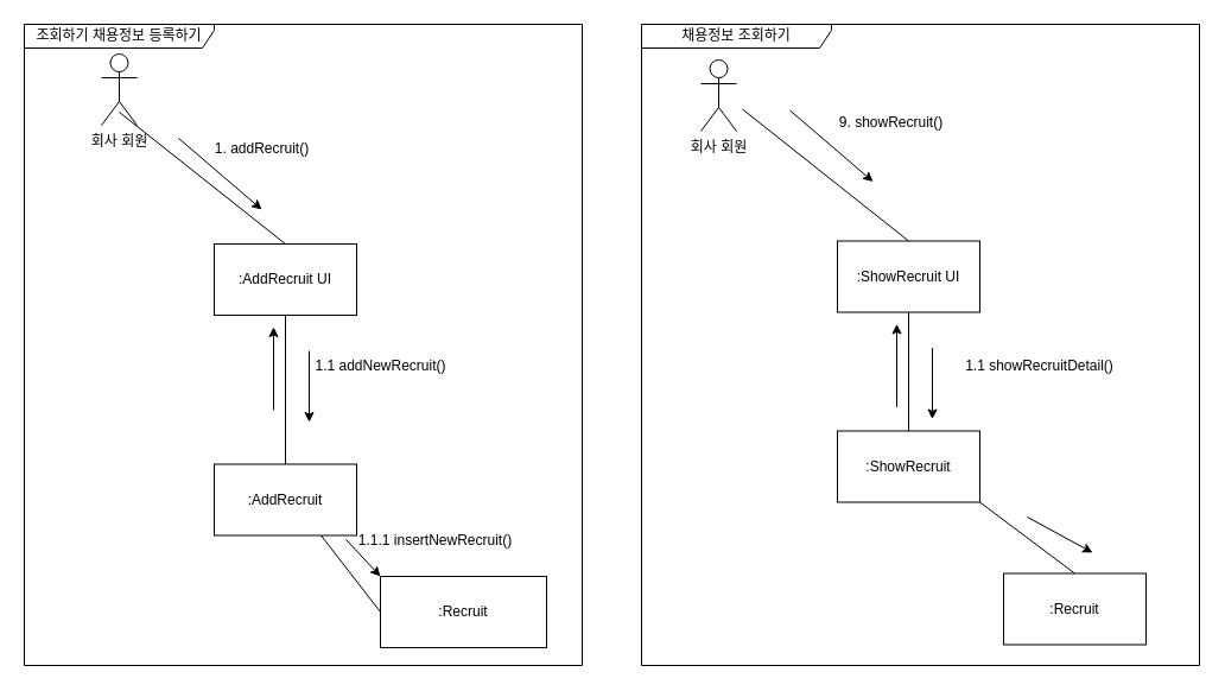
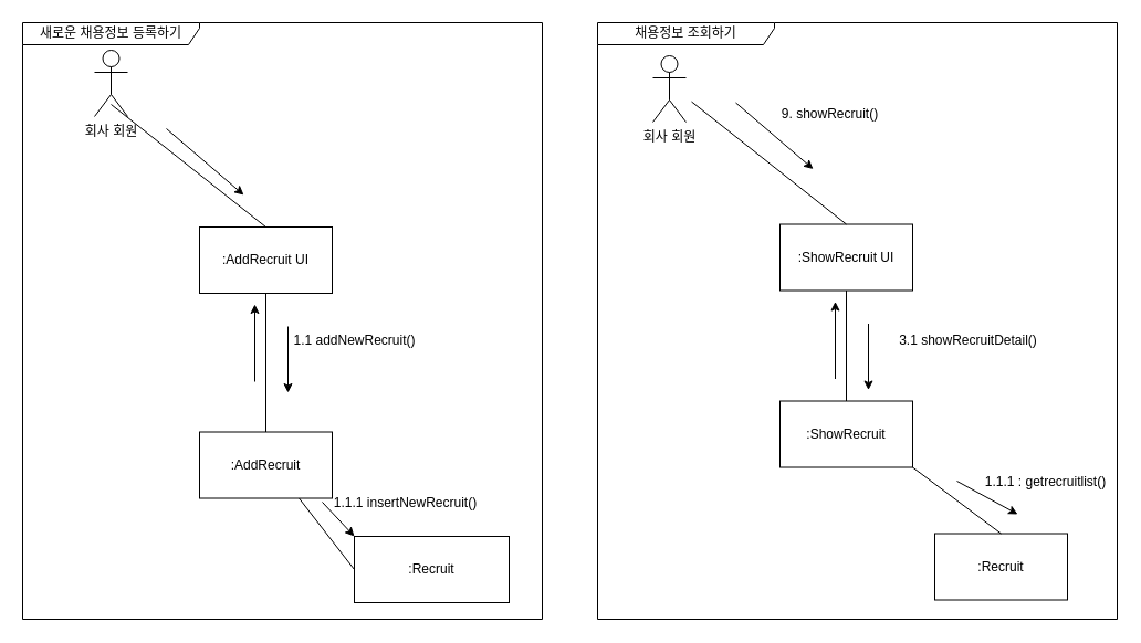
  <mxCell id="0" />
  <mxCell id="1" parent="0" />
  <mxCell id="2" value="회사 회원" style="shape=umlActor;verticalLabelPosition=bottom;verticalAlign=top;html=1;" parent="1" vertex="1"><mxGeometry x="85" y="45" width="30" height="60" as="geometry" /></mxCell>
  <mxCell id="3" value=":AddRecruit UI" style="rounded=0;whiteSpace=wrap;html=1;" parent="1" vertex="1"><mxGeometry x="180" y="205" width="120" height="60" as="geometry" /></mxCell>
  <mxCell id="4" value=":AddRecruit" style="whiteSpace=wrap;html=1;" parent="1" vertex="1"><mxGeometry x="180" y="390.5" width="120" height="60" as="geometry" /></mxCell>
  <mxCell id="5" value="" style="endArrow=none;html=1;rounded=0;entryX=0.5;entryY=0;entryDx=0;entryDy=0;exitX=0.5;exitY=0.817;exitDx=0;exitDy=0;exitPerimeter=0;" parent="1" source="2" target="3" edge="1"><mxGeometry width="50" height="50" relative="1" as="geometry"><mxPoint x="220" y="185" as="sourcePoint" /><mxPoint x="270" y="135" as="targetPoint" /></mxGeometry></mxCell>
  <mxCell id="6" value="" style="endArrow=none;html=1;rounded=0;entryX=0.5;entryY=0;entryDx=0;entryDy=0;exitX=0.5;exitY=1;exitDx=0;exitDy=0;" parent="1" source="3" target="4" edge="1"><mxGeometry width="50" height="50" relative="1" as="geometry"><mxPoint x="315" y="365" as="sourcePoint" /><mxPoint x="100" y="375" as="targetPoint" /></mxGeometry></mxCell>
  <mxCell id="7" value="" style="endArrow=classic;html=1;rounded=0;" parent="1" edge="1"><mxGeometry width="50" height="50" relative="1" as="geometry"><mxPoint x="150" y="116" as="sourcePoint" /><mxPoint x="220" y="176" as="targetPoint" /><Array as="points" /></mxGeometry></mxCell>
  <mxCell id="8" value="" style="endArrow=classic;html=1;rounded=0;" parent="1" edge="1"><mxGeometry width="50" height="50" relative="1" as="geometry"><mxPoint x="260" y="295" as="sourcePoint" /><mxPoint x="260" y="355" as="targetPoint" /></mxGeometry></mxCell>
- <mxCell id="9" value="조회하기 채용정보 등록하기" style="shape=umlFrame;whiteSpace=wrap;html=1;pointerEvents=0;width=160;height=20;" parent="1" vertex="1"><mxGeometry x="20" y="20" width="470" height="540" as="geometry" /></mxCell>
+ <mxCell id="9" value="새로운 채용정보 등록하기" style="shape=umlFrame;whiteSpace=wrap;html=1;pointerEvents=0;width=160;height=20;" parent="1" vertex="1"><mxGeometry x="20" y="20" width="470" height="540" as="geometry" /></mxCell>
  <mxCell id="10" value=":Recruit" style="whiteSpace=wrap;html=1;" parent="1" vertex="1"><mxGeometry x="320" y="485" width="140" height="60" as="geometry" /></mxCell>
  <mxCell id="11" value="" style="endArrow=classic;html=1;rounded=0;" parent="1" edge="1"><mxGeometry width="50" height="50" relative="1" as="geometry"><mxPoint x="230" y="345" as="sourcePoint" /><mxPoint x="230" y="275" as="targetPoint" /></mxGeometry></mxCell>
- <mxCell id="12" value="1. addRecruit()" style="text;html=1;align=center;verticalAlign=middle;resizable=0;points=[];autosize=1;strokeColor=none;fillColor=none;" parent="1" vertex="1"><mxGeometry x="170" y="110" width="100" height="30" as="geometry" /></mxCell>
  <mxCell id="13" value="회사 회원" style="shape=umlActor;verticalLabelPosition=bottom;verticalAlign=top;html=1;" parent="1" vertex="1"><mxGeometry x="590" y="50" width="30" height="60" as="geometry" /></mxCell>
  <mxCell id="14" value=":ShowRecruit UI" style="rounded=0;whiteSpace=wrap;html=1;" parent="1" vertex="1"><mxGeometry x="705" y="202.5" width="120" height="60" as="geometry" /></mxCell>
  <mxCell id="15" value=":ShowRecruit" style="whiteSpace=wrap;html=1;" parent="1" vertex="1"><mxGeometry x="705" y="362.5" width="120" height="60" as="geometry" /></mxCell>
  <mxCell id="16" value="" style="endArrow=none;html=1;rounded=0;entryX=0.5;entryY=0;entryDx=0;entryDy=0;exitX=0.5;exitY=0.817;exitDx=0;exitDy=0;exitPerimeter=0;" parent="1" target="14" edge="1"><mxGeometry width="50" height="50" relative="1" as="geometry"><mxPoint x="625" y="91.52" as="sourcePoint" /><mxPoint x="795" y="132.5" as="targetPoint" /></mxGeometry></mxCell>
  <mxCell id="17" value="" style="endArrow=none;html=1;rounded=0;entryX=0.5;entryY=0;entryDx=0;entryDy=0;exitX=0.5;exitY=1;exitDx=0;exitDy=0;" parent="1" source="14" target="15" edge="1"><mxGeometry width="50" height="50" relative="1" as="geometry"><mxPoint x="840" y="362.5" as="sourcePoint" /><mxPoint x="625" y="372.5" as="targetPoint" /></mxGeometry></mxCell>
  <mxCell id="18" value="" style="endArrow=classic;html=1;rounded=0;" parent="1" edge="1"><mxGeometry width="50" height="50" relative="1" as="geometry"><mxPoint x="665" y="92.5" as="sourcePoint" /><mxPoint x="735" y="152.5" as="targetPoint" /><Array as="points" /></mxGeometry></mxCell>
  <mxCell id="19" value="" style="endArrow=classic;html=1;rounded=0;" parent="1" edge="1"><mxGeometry width="50" height="50" relative="1" as="geometry"><mxPoint x="785" y="292.5" as="sourcePoint" /><mxPoint x="785" y="352.5" as="targetPoint" /></mxGeometry></mxCell>
  <mxCell id="20" value="채용정보 조회하기" style="shape=umlFrame;whiteSpace=wrap;html=1;pointerEvents=0;width=160;height=20;" parent="1" vertex="1"><mxGeometry x="540" y="20" width="470" height="540" as="geometry" /></mxCell>
  <mxCell id="21" value=":Recruit" style="whiteSpace=wrap;html=1;" parent="1" vertex="1"><mxGeometry x="845" y="482.5" width="120" height="60" as="geometry" /></mxCell>
  <mxCell id="22" value="" style="endArrow=none;html=1;rounded=0;entryX=0.5;entryY=0;entryDx=0;entryDy=0;exitX=1;exitY=1;exitDx=0;exitDy=0;" parent="1" source="15" target="21" edge="1"><mxGeometry width="50" height="50" relative="1" as="geometry"><mxPoint x="765" y="332.5" as="sourcePoint" /><mxPoint x="815" y="282.5" as="targetPoint" /></mxGeometry></mxCell>
  <mxCell id="23" value="" style="endArrow=classic;html=1;rounded=0;" parent="1" edge="1"><mxGeometry width="50" height="50" relative="1" as="geometry"><mxPoint x="755" y="342.5" as="sourcePoint" /><mxPoint x="755" y="272.5" as="targetPoint" /></mxGeometry></mxCell>
  <mxCell id="24" value="9. showRecruit()" style="text;html=1;align=center;verticalAlign=middle;resizable=0;points=[];autosize=1;strokeColor=none;fillColor=none;" parent="1" vertex="1"><mxGeometry x="695" y="87.5" width="110" height="30" as="geometry" /></mxCell>
+ <mxCell id="25" value="1.1.1 : getrecruitlist()" style="text;html=1;align=center;verticalAlign=middle;resizable=0;points=[];autosize=1;strokeColor=none;fillColor=none;" parent="1" vertex="1"><mxGeometry x="880" y="420.5" width="130" height="30" as="geometry" /></mxCell>
  <mxCell id="26" value="" style="endArrow=classic;html=1;rounded=0;" parent="1" edge="1"><mxGeometry width="50" height="50" relative="1" as="geometry"><mxPoint x="865" y="435" as="sourcePoint" /><mxPoint x="920" y="465" as="targetPoint" /><Array as="points" /></mxGeometry></mxCell>
  <mxCell id="27" value="" style="endArrow=none;html=1;rounded=0;entryX=0;entryY=0.5;entryDx=0;entryDy=0;exitX=0.75;exitY=1;exitDx=0;exitDy=0;" parent="1" source="4" target="10" edge="1"><mxGeometry width="50" height="50" relative="1" as="geometry"><mxPoint x="190" y="515" as="sourcePoint" /><mxPoint x="204" y="436" as="targetPoint" /></mxGeometry></mxCell>
  <mxCell id="28" value="1.1.1 insertNewRecruit()" style="text;html=1;align=center;verticalAlign=middle;resizable=0;points=[];autosize=1;strokeColor=none;fillColor=none;" parent="1" vertex="1"><mxGeometry x="290.5" y="440" width="150" height="30" as="geometry" /></mxCell>
  <mxCell id="29" value="" style="endArrow=classic;html=1;rounded=0;exitX=0.925;exitY=1.058;exitDx=0;exitDy=0;exitPerimeter=0;entryX=0;entryY=0;entryDx=0;entryDy=0;" parent="1" source="4" target="10" edge="1"><mxGeometry width="50" height="50" relative="1" as="geometry"><mxPoint x="174.5" y="445" as="sourcePoint" /><mxPoint x="150" y="475" as="targetPoint" /></mxGeometry></mxCell>
  <mxCell id="30" value="1.1 addNewRecruit()" style="text;html=1;align=center;verticalAlign=middle;resizable=0;points=[];autosize=1;strokeColor=none;fillColor=none;" parent="1" vertex="1"><mxGeometry x="255" y="292.5" width="130" height="30" as="geometry" /></mxCell>
- <mxCell id="31" value="1.1 showRecruitDetail()" style="text;html=1;align=center;verticalAlign=middle;resizable=0;points=[];autosize=1;strokeColor=none;fillColor=none;" parent="1" vertex="1"><mxGeometry x="800" y="292.5" width="150" height="30" as="geometry" /></mxCell>
+ <mxCell id="31" value="3.1 showRecruitDetail()" style="text;html=1;align=center;verticalAlign=middle;resizable=0;points=[];autosize=1;strokeColor=none;fillColor=none;" parent="1" vertex="1"><mxGeometry x="800" y="292.5" width="150" height="30" as="geometry" /></mxCell>
